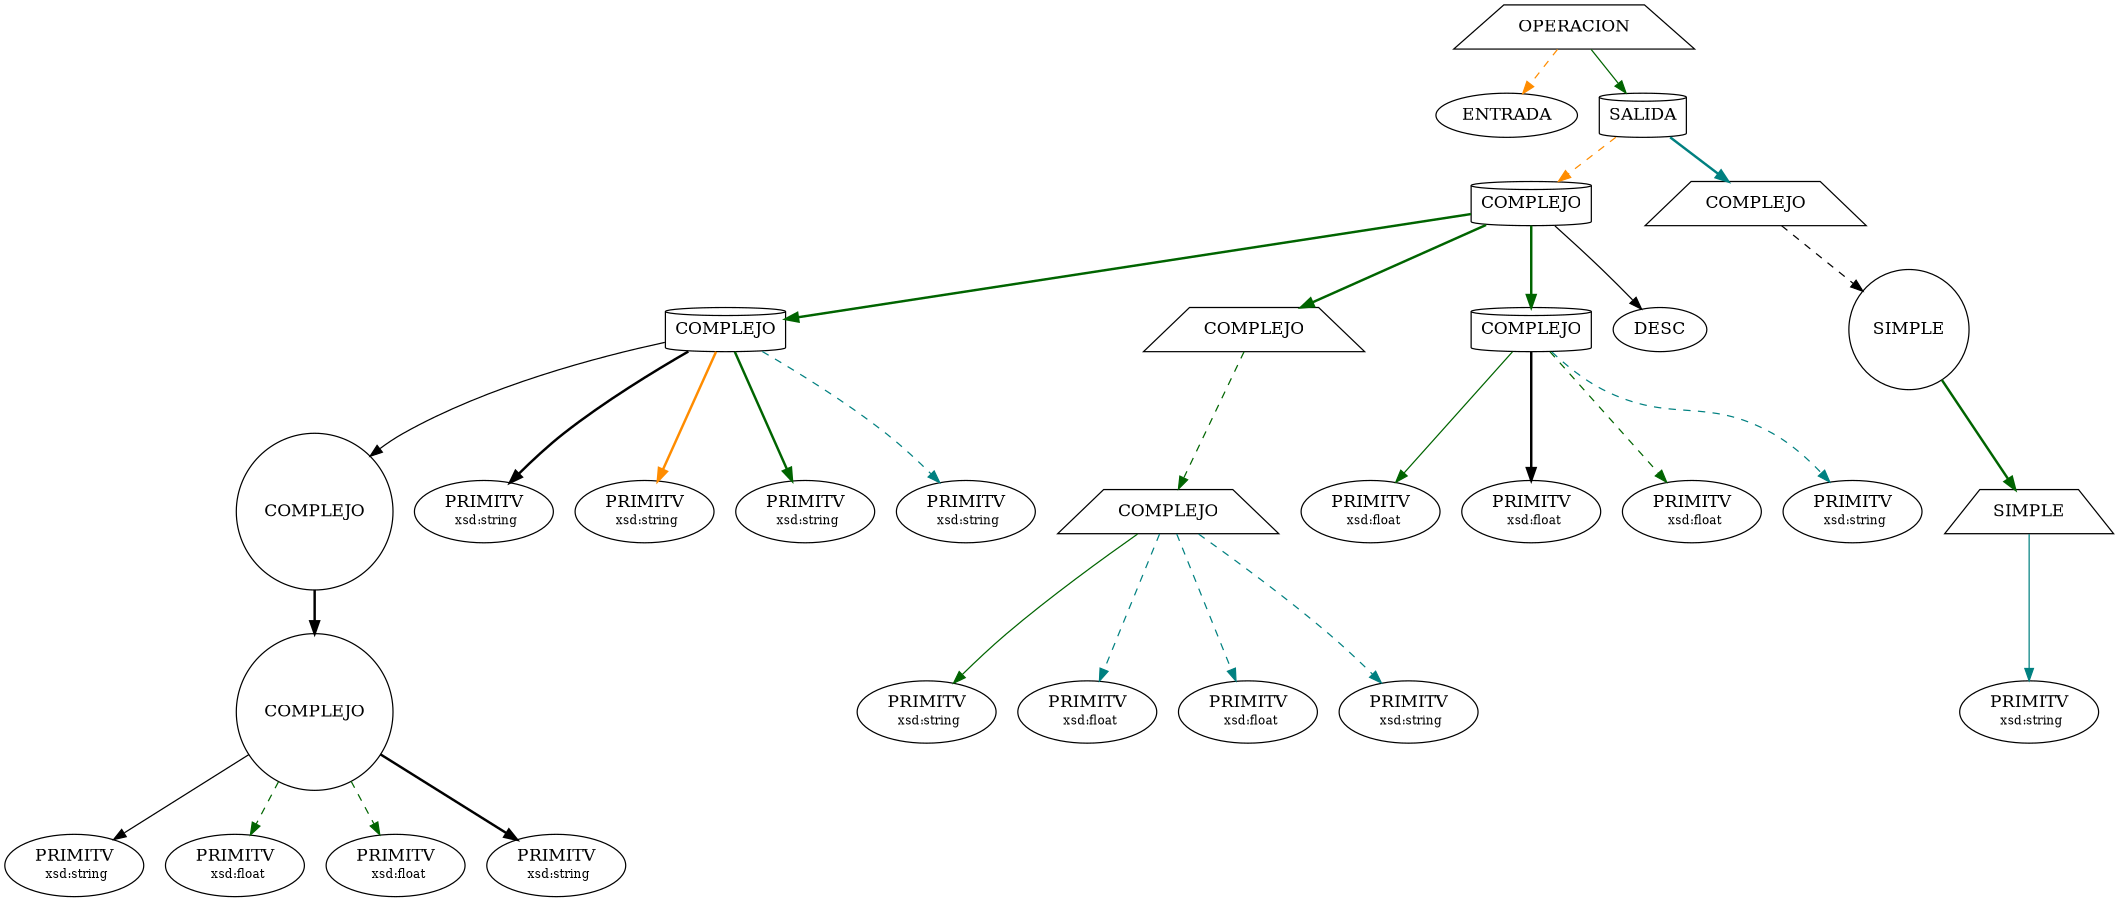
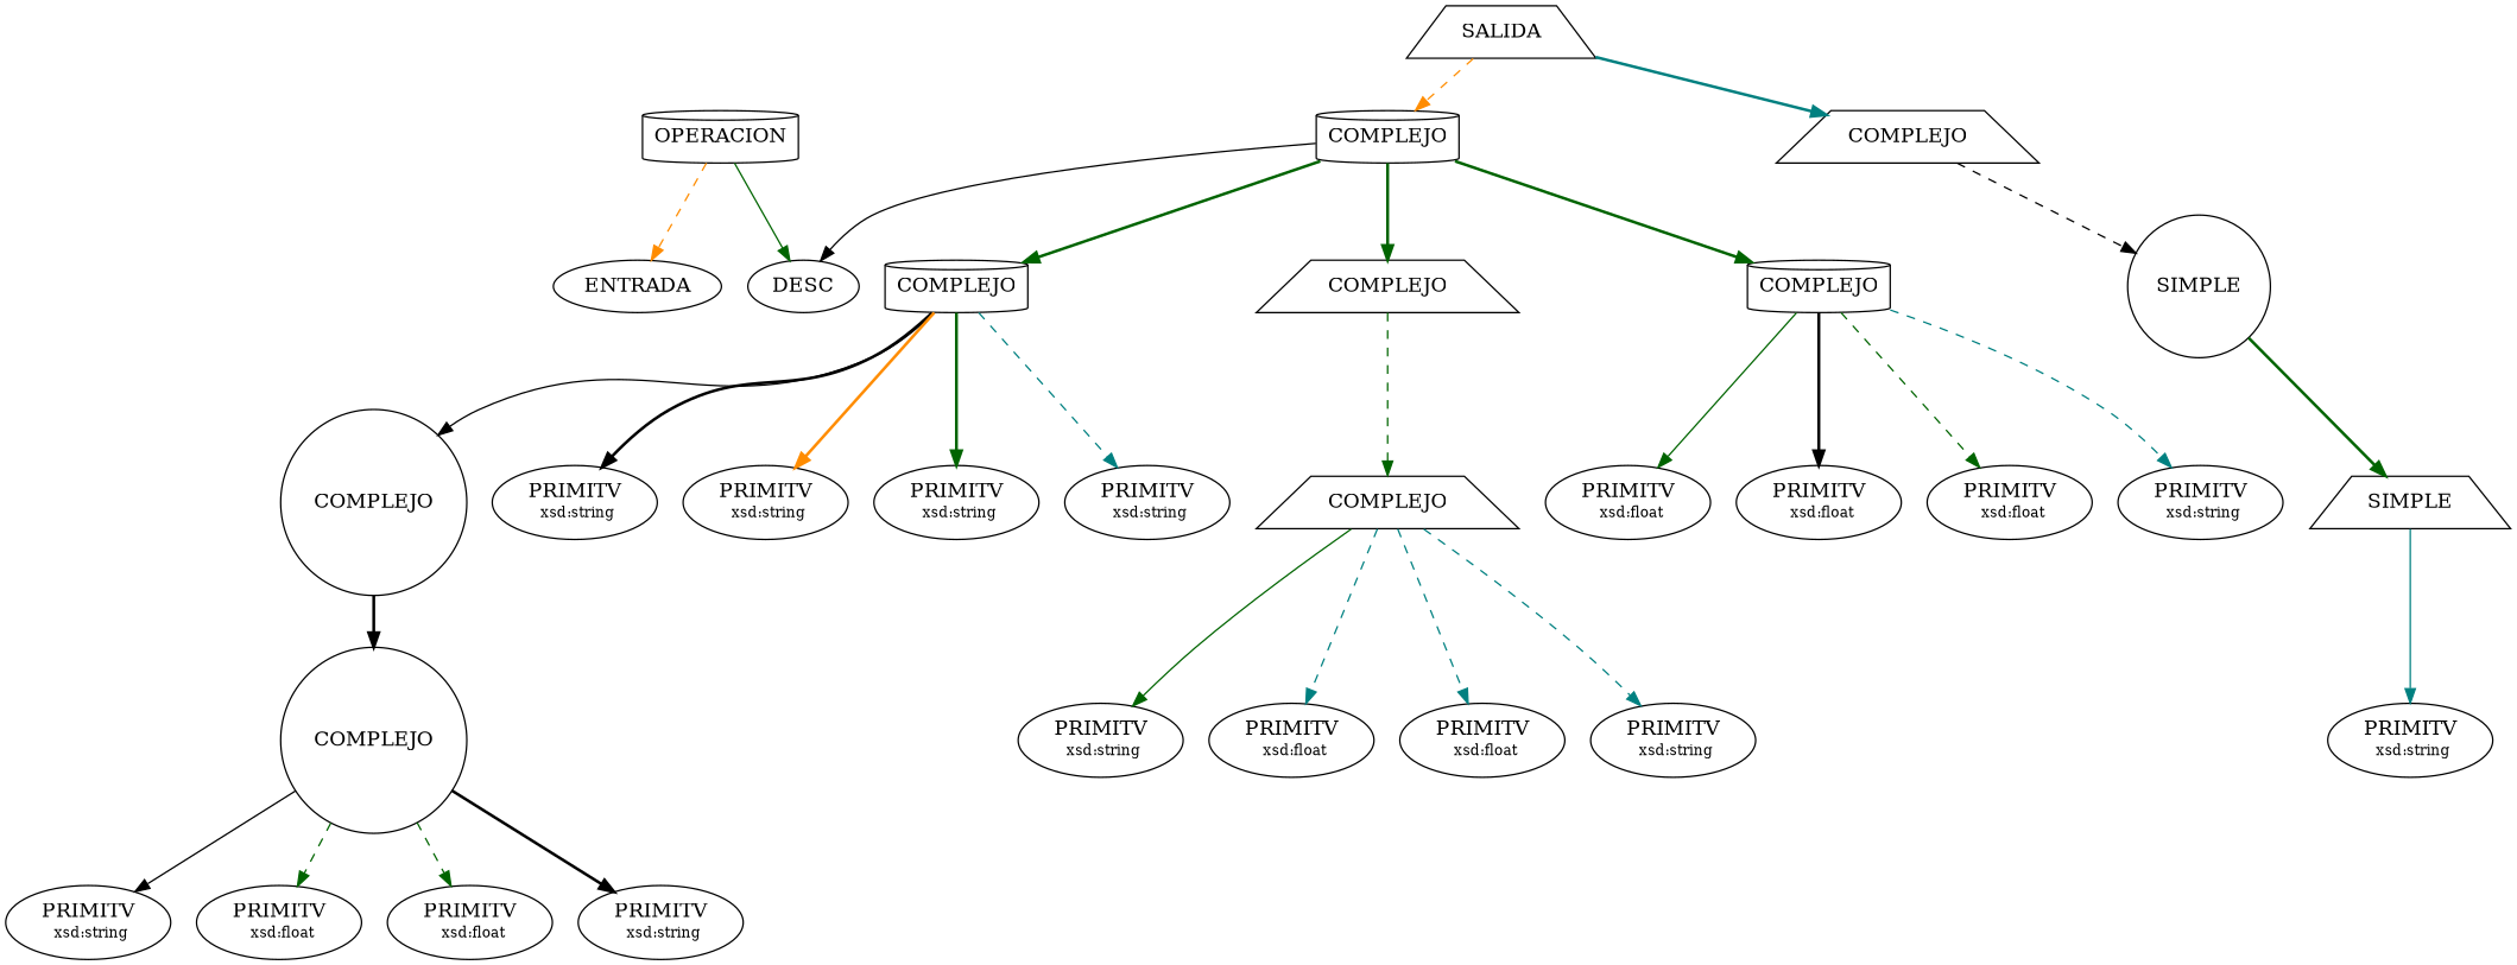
  digraph {
    edge [color=darkgreen style=dashed]
-   n1 [label=OPERACION shape=trapezium]
+   n1 [label=OPERACION shape=cylinder]
    n2 [label=<ENTRADA>]
-   n3 [label=SALIDA shape=cylinder]
+   n3 [label=SALIDA shape=trapezium]
    n4 [label=COMPLEJO shape=cylinder]
    n5 [label=COMPLEJO shape=trapezium]
    n6 [label=COMPLEJO shape=cylinder]
    n7 [label=COMPLEJO shape=trapezium]
    n8 [label=COMPLEJO shape=cylinder]
    n9 [label=<DESC>]
    n10 [label=SIMPLE shape=circle]
    n11 [label=COMPLEJO shape=circle]
    n12 [label=<PRIMITV<BR/> <FONT POINT-SIZE="10">xsd:string</FONT>>]
    n13 [label=<PRIMITV<BR/> <FONT POINT-SIZE="10">xsd:string</FONT>>]
    n14 [label=<PRIMITV<BR/> <FONT POINT-SIZE="10">xsd:string</FONT>>]
    n15 [label=<PRIMITV<BR/> <FONT POINT-SIZE="10">xsd:string</FONT>>]
    n16 [label=COMPLEJO shape=trapezium]
    n17 [label=<PRIMITV<BR/> <FONT POINT-SIZE="10">xsd:float</FONT>>]
    n18 [label=<PRIMITV<BR/> <FONT POINT-SIZE="10">xsd:float</FONT>>]
    n19 [label=<PRIMITV<BR/> <FONT POINT-SIZE="10">xsd:float</FONT>>]
    n20 [label=<PRIMITV<BR/> <FONT POINT-SIZE="10">xsd:string</FONT>>]
    n21 [label=COMPLEJO shape=circle]
    n22 [label=<PRIMITV<BR/> <FONT POINT-SIZE="10">xsd:string</FONT>>]
    n23 [label=<PRIMITV<BR/> <FONT POINT-SIZE="10">xsd:float</FONT>>]
    n24 [label=<PRIMITV<BR/> <FONT POINT-SIZE="10">xsd:float</FONT>>]
    n25 [label=<PRIMITV<BR/> <FONT POINT-SIZE="10">xsd:string</FONT>>]
    n26 [label=<PRIMITV<BR/> <FONT POINT-SIZE="10">xsd:string</FONT>>]
    n27 [label=<PRIMITV<BR/> <FONT POINT-SIZE="10">xsd:float</FONT>>]
    n28 [label=<PRIMITV<BR/> <FONT POINT-SIZE="10">xsd:float</FONT>>]
    n29 [label=<PRIMITV<BR/> <FONT POINT-SIZE="10">xsd:string</FONT>>]
    n30 [label=SIMPLE shape=trapezium]
    n31 [label=<PRIMITV<BR/> <FONT POINT-SIZE="10">xsd:string</FONT>>]
    n1 -> n2 [color=darkorange]
-   n1 -> n3 [style=solid]
+   n1 -> n9 [style=solid]
    n3 -> n4 [color=darkorange]
    n3 -> n5 [color=teal style=bold]
    n4 -> n6 [style=bold]
    n4 -> n7 [style=bold]
    n4 -> n8 [style=bold]
    n4 -> n9 [color=black style=solid]
    n5 -> n10 [color=black]
    n6 -> n11 [color=black style=solid]
    n6 -> n12 [color=black style=bold]
    n6 -> n13 [color=darkorange style=bold]
    n6 -> n14 [style=bold]
    n6 -> n15 [color=teal]
    n7 -> n16
    n8 -> n17 [style=solid]
    n8 -> n18 [color=black style=bold]
    n8 -> n19
    n8 -> n20 [color=teal]
    n10 -> n30 [style=bold]
    n11 -> n21 [color=black style=bold]
    n16 -> n26 [style=solid]
    n16 -> n27 [color=teal]
    n16 -> n28 [color=teal]
    n16 -> n29 [color=teal]
    n21 -> n22 [color=black style=solid]
    n21 -> n23
    n21 -> n24
    n21 -> n25 [color=black style=bold]
    n30 -> n31 [color=teal style=solid]
  }
